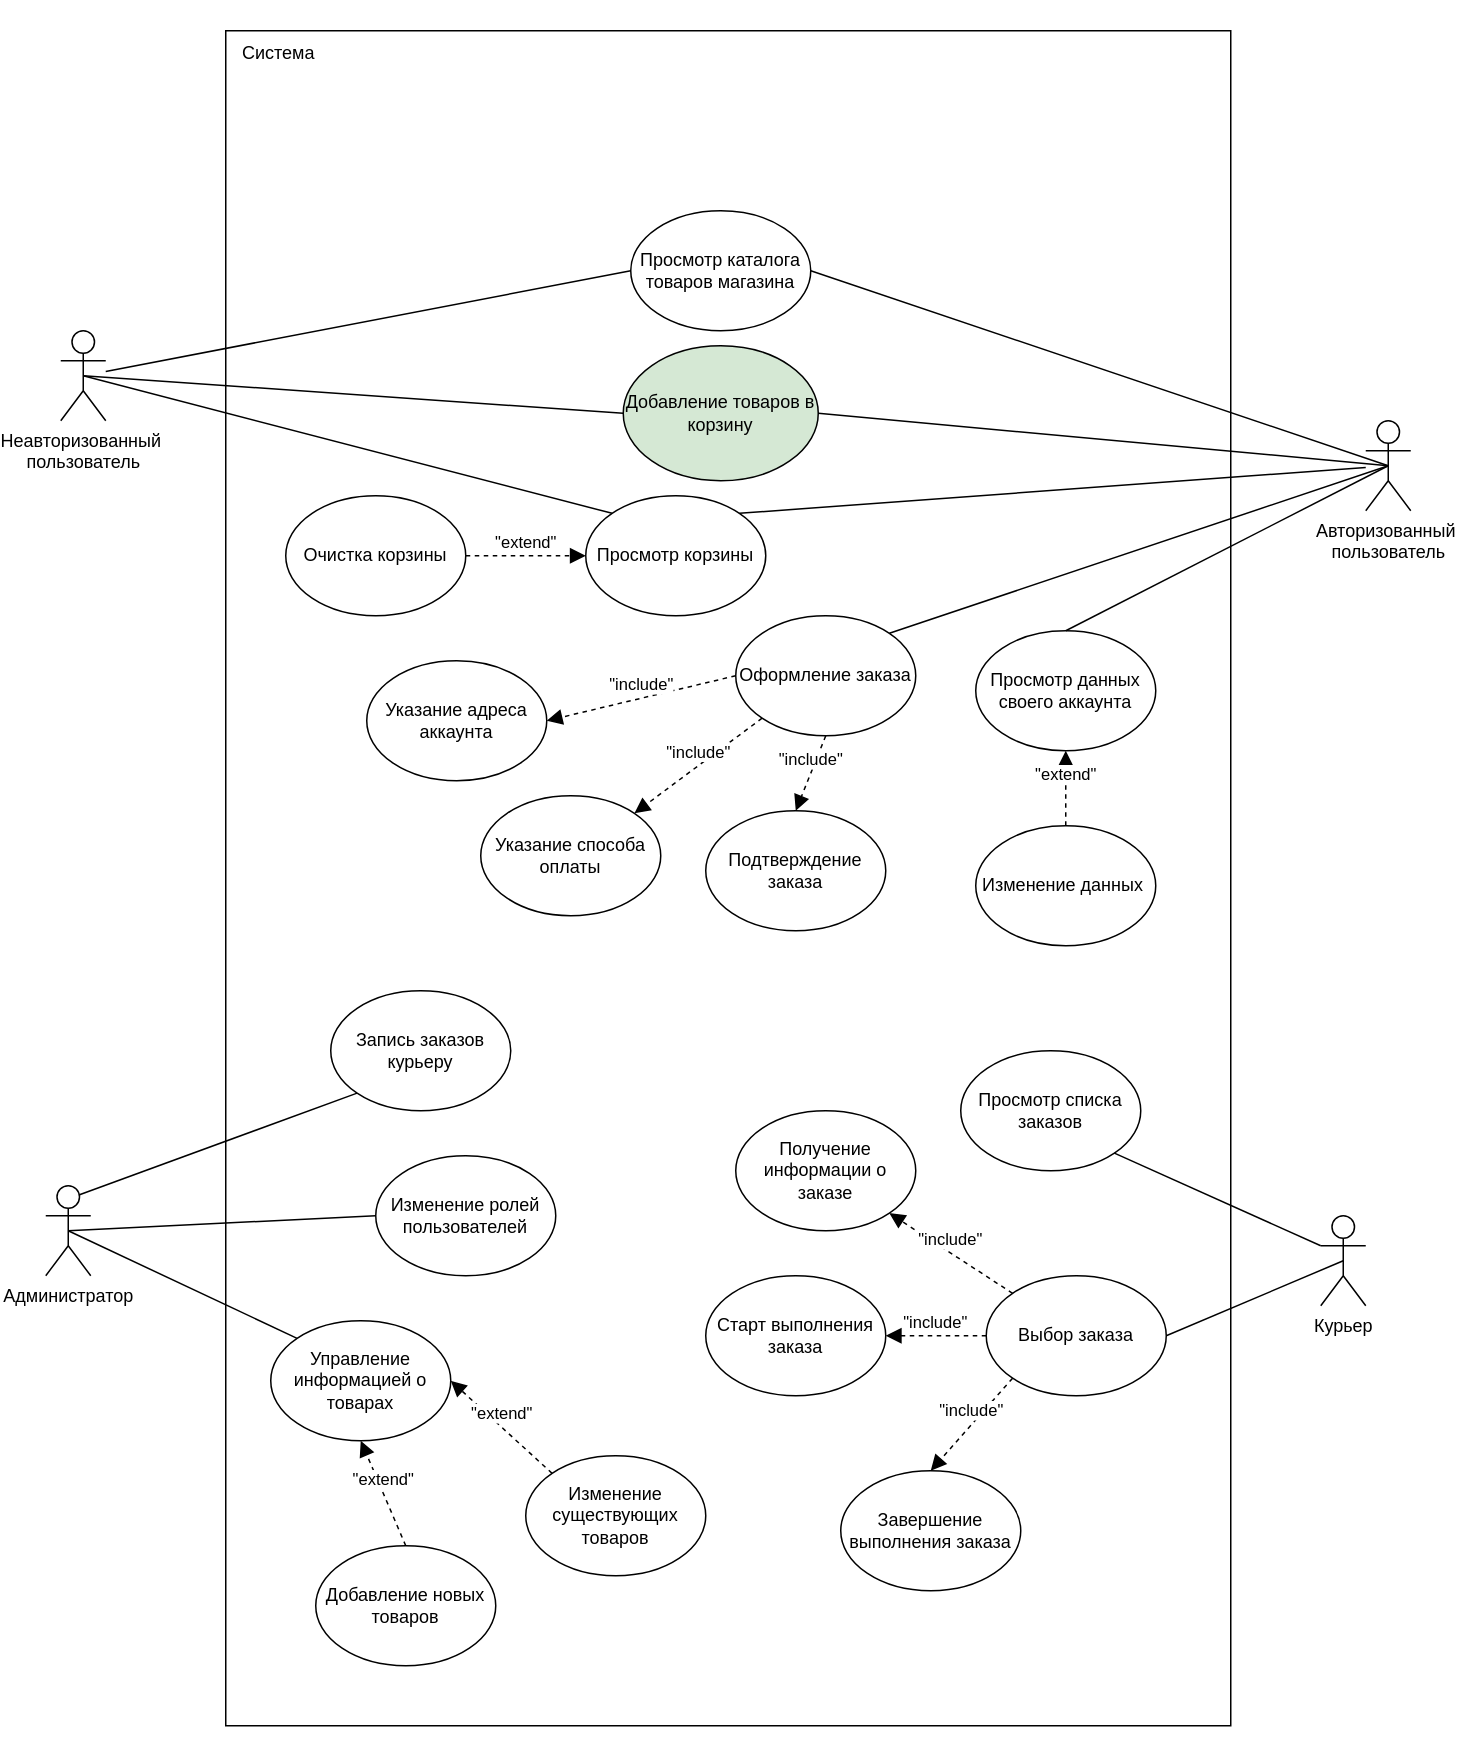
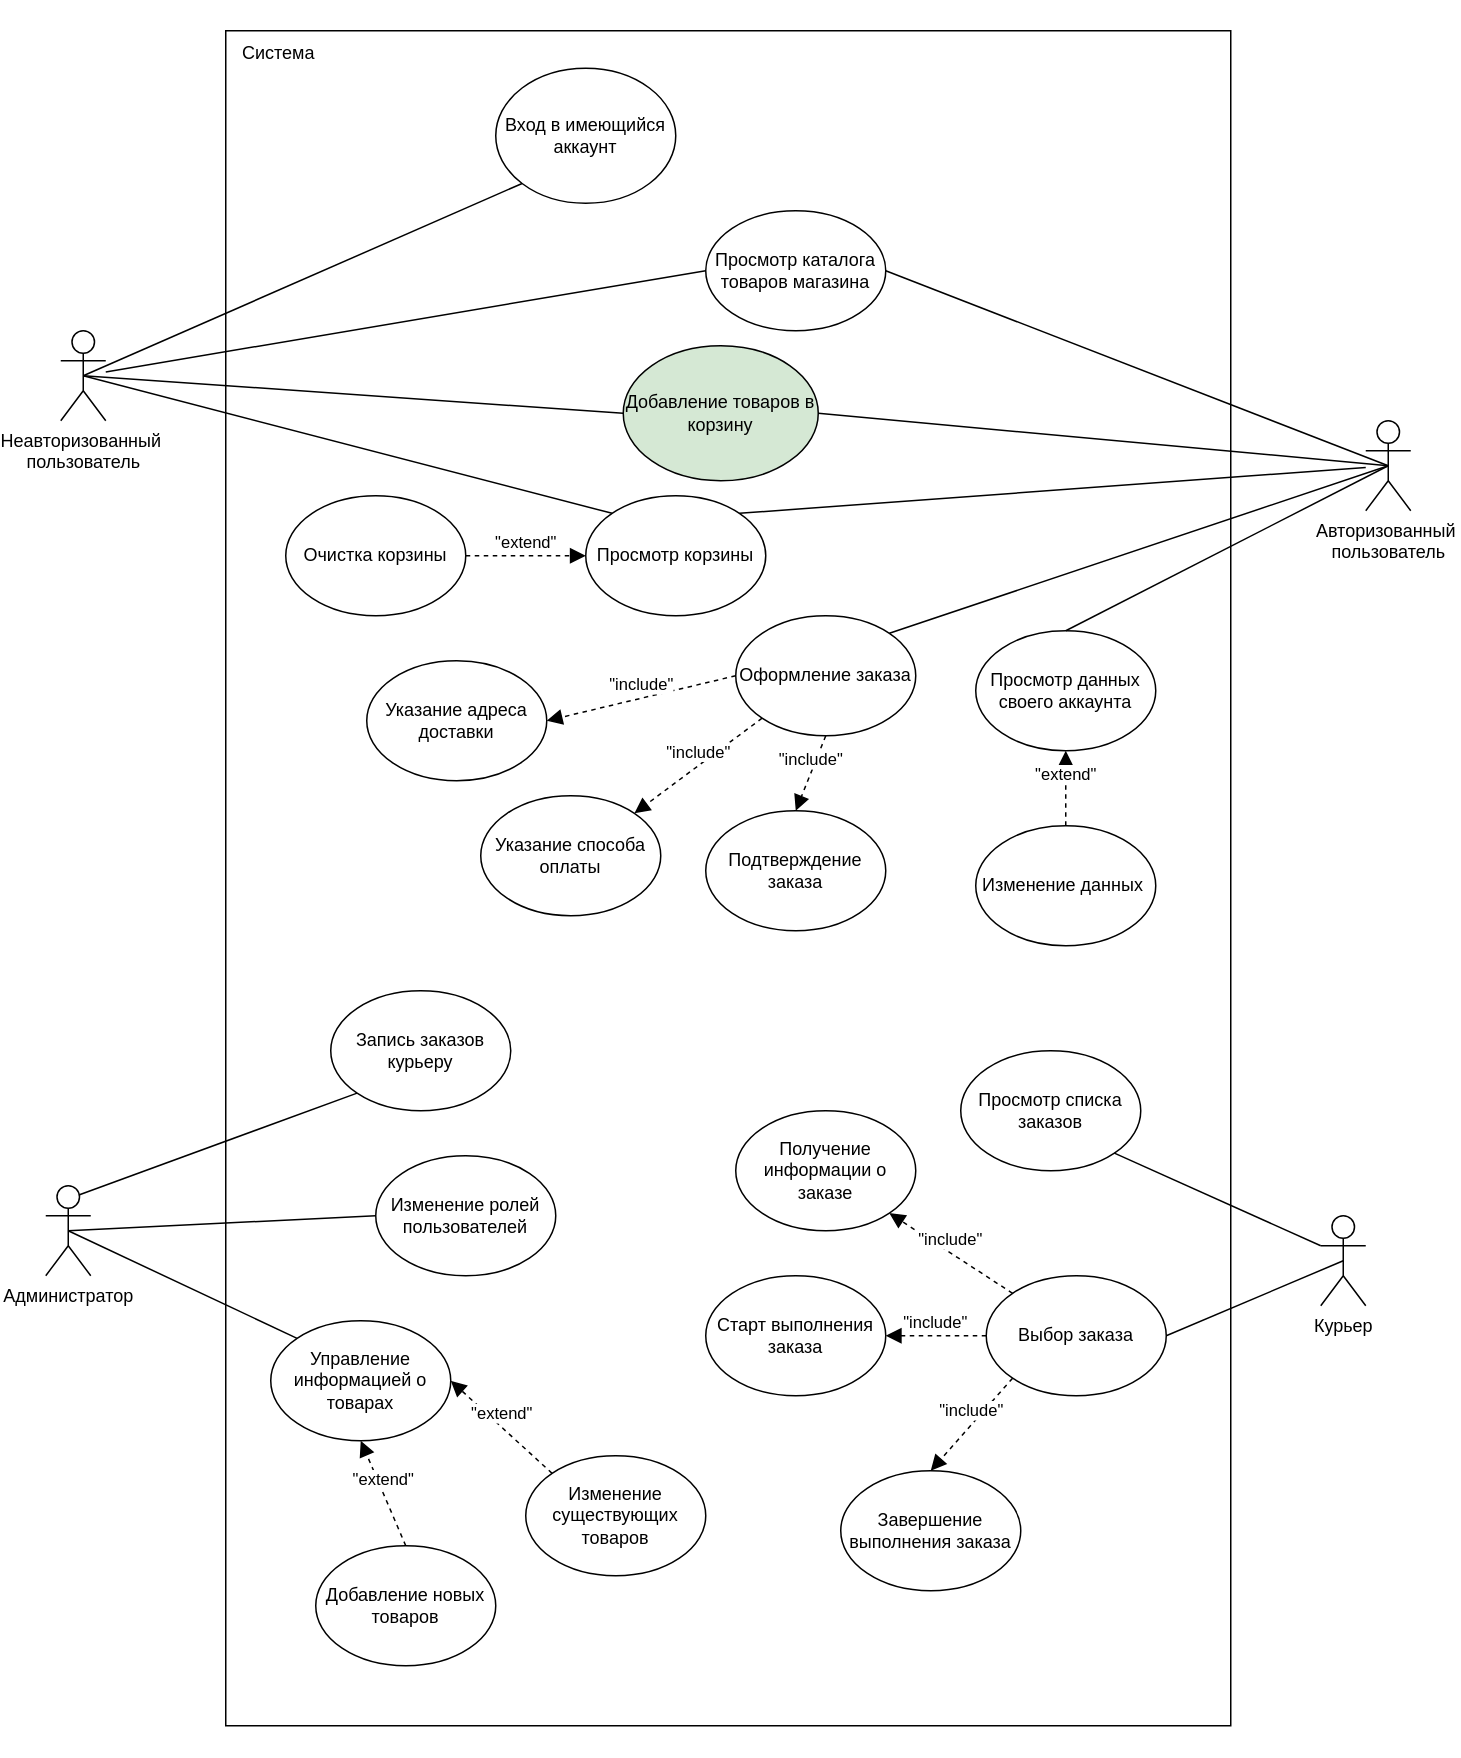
  <mxCell id="0" />
  <mxCell id="1" parent="0" />
  <mxCell id="2" value="Неавторизованный&amp;nbsp;&lt;br&gt;пользователь&lt;br&gt;" style="shape=umlActor;verticalLabelPosition=bottom;verticalAlign=top;html=1;outlineConnect=0;" vertex="1" parent="1"><mxGeometry x="30" y="220" width="30" height="60" as="geometry" /></mxCell>
  <mxCell id="3" value="" style="rounded=0;whiteSpace=wrap;html=1;" vertex="1" parent="1"><mxGeometry x="140" y="20" width="670" height="1130" as="geometry" /></mxCell>
- <mxCell id="4" value="Просмотр каталога товаров магазина" style="ellipse;whiteSpace=wrap;html=1;" vertex="1" parent="1"><mxGeometry x="410" y="140" width="120" height="80" as="geometry" /></mxCell>
+ <mxCell id="4" value="Просмотр каталога товаров магазина" style="ellipse;whiteSpace=wrap;html=1;" vertex="1" parent="1"><mxGeometry x="460" y="140" width="120" height="80" as="geometry" /></mxCell>
  <mxCell id="5" value="Система" style="text;html=1;align=center;verticalAlign=middle;resizable=0;points=[];autosize=1;strokeColor=none;fillColor=none;" vertex="1" parent="1"><mxGeometry x="140" y="20" width="70" height="30" as="geometry" /></mxCell>
  <mxCell id="6" value="Авторизованный&amp;nbsp;&lt;br&gt;пользователь&lt;br&gt;" style="shape=umlActor;verticalLabelPosition=bottom;verticalAlign=top;html=1;outlineConnect=0;" vertex="1" parent="1"><mxGeometry x="900" y="280" width="30" height="60" as="geometry" /></mxCell>
  <mxCell id="7" value="Администратор" style="shape=umlActor;verticalLabelPosition=bottom;verticalAlign=top;html=1;outlineConnect=0;" vertex="1" parent="1"><mxGeometry x="20" y="790" width="30" height="60" as="geometry" /></mxCell>
  <mxCell id="8" value="Курьер&lt;br&gt;" style="shape=umlActor;verticalLabelPosition=bottom;verticalAlign=top;html=1;outlineConnect=0;" vertex="1" parent="1"><mxGeometry x="870" y="810" width="30" height="60" as="geometry" /></mxCell>
  <mxCell id="9" value="Добавление товаров в корзину" style="ellipse;whiteSpace=wrap;html=1;fillColor=#d5e8d4;" vertex="1" parent="1"><mxGeometry x="405" y="230" width="130" height="90" as="geometry" /></mxCell>
+ <mxCell id="10" value="Вход в имеющийся аккаунт" style="ellipse;whiteSpace=wrap;html=1;" vertex="1" parent="1"><mxGeometry x="320" y="45" width="120" height="90" as="geometry" /></mxCell>
  <mxCell id="11" value="Просмотр корзины" style="ellipse;whiteSpace=wrap;html=1;" vertex="1" parent="1"><mxGeometry x="380" y="330" width="120" height="80" as="geometry" /></mxCell>
  <mxCell id="12" value="Просмотр данных своего аккаунта" style="ellipse;whiteSpace=wrap;html=1;" vertex="1" parent="1"><mxGeometry x="640" y="420" width="120" height="80" as="geometry" /></mxCell>
  <mxCell id="13" value="Оформление заказа" style="ellipse;whiteSpace=wrap;html=1;" vertex="1" parent="1"><mxGeometry x="480" y="410" width="120" height="80" as="geometry" /></mxCell>
- <mxCell id="14" value="Указание адреса аккаунта" style="ellipse;whiteSpace=wrap;html=1;" vertex="1" parent="1"><mxGeometry x="234" y="440" width="120" height="80" as="geometry" /></mxCell>
+ <mxCell id="14" value="Указание адреса доставки" style="ellipse;whiteSpace=wrap;html=1;" vertex="1" parent="1"><mxGeometry x="234" y="440" width="120" height="80" as="geometry" /></mxCell>
  <mxCell id="15" value="Указание способа оплаты" style="ellipse;whiteSpace=wrap;html=1;" vertex="1" parent="1"><mxGeometry x="310" y="530" width="120" height="80" as="geometry" /></mxCell>
  <mxCell id="16" value="Очистка корзины" style="ellipse;whiteSpace=wrap;html=1;" vertex="1" parent="1"><mxGeometry x="180" y="330" width="120" height="80" as="geometry" /></mxCell>
  <mxCell id="17" value="&quot;extend&quot;" style="html=1;verticalAlign=bottom;endArrow=block;dashed=1;endSize=8;rounded=0;endFill=1;exitX=1;exitY=0.5;exitDx=0;exitDy=0;entryX=0;entryY=0.5;entryDx=0;entryDy=0;" edge="1" parent="1" source="16" target="11"><mxGeometry relative="1" as="geometry"><mxPoint x="610" y="520" as="sourcePoint" /><mxPoint x="330" y="520" as="targetPoint" /></mxGeometry></mxCell>
+ <mxCell id="18" value="" style="endArrow=none;html=1;rounded=0;entryX=0;entryY=1;entryDx=0;entryDy=0;exitX=0.5;exitY=0.5;exitDx=0;exitDy=0;exitPerimeter=0;" edge="1" parent="1" source="2" target="10"><mxGeometry width="50" height="50" relative="1" as="geometry"><mxPoint x="70" y="180" as="sourcePoint" /><mxPoint x="190" y="100" as="targetPoint" /></mxGeometry></mxCell>
  <mxCell id="19" value="" style="endArrow=none;html=1;rounded=0;entryX=0;entryY=0.5;entryDx=0;entryDy=0;" edge="1" parent="1" source="2" target="4"><mxGeometry width="50" height="50" relative="1" as="geometry"><mxPoint x="30" y="400" as="sourcePoint" /><mxPoint x="245" y="320" as="targetPoint" /></mxGeometry></mxCell>
  <mxCell id="20" value="" style="endArrow=none;html=1;rounded=0;entryX=0;entryY=0.5;entryDx=0;entryDy=0;exitX=0.5;exitY=0.5;exitDx=0;exitDy=0;exitPerimeter=0;" edge="1" parent="1" source="2" target="9"><mxGeometry width="50" height="50" relative="1" as="geometry"><mxPoint x="70" y="262.069" as="sourcePoint" /><mxPoint x="200" y="280" as="targetPoint" /></mxGeometry></mxCell>
  <mxCell id="21" value="" style="endArrow=none;html=1;rounded=0;exitX=0.5;exitY=0.5;exitDx=0;exitDy=0;exitPerimeter=0;entryX=1;entryY=0.5;entryDx=0;entryDy=0;" edge="1" parent="1" source="6" target="9"><mxGeometry width="50" height="50" relative="1" as="geometry"><mxPoint x="55" y="260" as="sourcePoint" /><mxPoint x="50" y="420" as="targetPoint" /></mxGeometry></mxCell>
  <mxCell id="22" value="" style="endArrow=none;html=1;rounded=0;entryX=1;entryY=0.5;entryDx=0;entryDy=0;exitX=0.5;exitY=0.5;exitDx=0;exitDy=0;exitPerimeter=0;" edge="1" parent="1" source="6" target="4"><mxGeometry width="50" height="50" relative="1" as="geometry"><mxPoint x="70" y="580" as="sourcePoint" /><mxPoint x="400" y="350" as="targetPoint" /></mxGeometry></mxCell>
  <mxCell id="23" value="" style="endArrow=none;html=1;rounded=0;entryX=1;entryY=0;entryDx=0;entryDy=0;" edge="1" parent="1" source="6" target="11"><mxGeometry width="50" height="50" relative="1" as="geometry"><mxPoint x="910" y="280" as="sourcePoint" /><mxPoint x="525" y="285" as="targetPoint" /></mxGeometry></mxCell>
  <mxCell id="24" value="" style="endArrow=none;html=1;rounded=0;exitX=0.5;exitY=0.5;exitDx=0;exitDy=0;exitPerimeter=0;entryX=0;entryY=0;entryDx=0;entryDy=0;" edge="1" parent="1" source="2" target="11"><mxGeometry width="50" height="50" relative="1" as="geometry"><mxPoint x="55" y="260" as="sourcePoint" /><mxPoint x="395" y="285" as="targetPoint" /></mxGeometry></mxCell>
  <mxCell id="25" value="" style="endArrow=none;html=1;rounded=0;entryX=1;entryY=0;entryDx=0;entryDy=0;exitX=0.5;exitY=0.5;exitDx=0;exitDy=0;exitPerimeter=0;" edge="1" parent="1" source="6" target="13"><mxGeometry width="50" height="50" relative="1" as="geometry"><mxPoint x="877.57" y="319.997" as="sourcePoint" /><mxPoint x="459.996" y="418.186" as="targetPoint" /></mxGeometry></mxCell>
  <mxCell id="26" value="&quot;include&quot;" style="html=1;verticalAlign=bottom;endArrow=block;dashed=1;endSize=8;rounded=0;endFill=1;exitX=0;exitY=0.5;exitDx=0;exitDy=0;entryX=1;entryY=0.5;entryDx=0;entryDy=0;" edge="1" parent="1" source="13" target="14"><mxGeometry relative="1" as="geometry"><mxPoint x="445" y="465" as="sourcePoint" /><mxPoint x="525" y="465" as="targetPoint" /></mxGeometry></mxCell>
  <mxCell id="27" value="&quot;include&quot;" style="html=1;verticalAlign=bottom;endArrow=block;dashed=1;endSize=8;rounded=0;endFill=1;exitX=0;exitY=1;exitDx=0;exitDy=0;entryX=1;entryY=0;entryDx=0;entryDy=0;" edge="1" parent="1" source="13" target="15"><mxGeometry relative="1" as="geometry"><mxPoint x="597.57" y="493.28" as="sourcePoint" /><mxPoint x="509.996" y="529.996" as="targetPoint" /></mxGeometry></mxCell>
  <mxCell id="28" value="" style="endArrow=none;html=1;rounded=0;entryX=0.5;entryY=0;entryDx=0;entryDy=0;exitX=0.5;exitY=0.5;exitDx=0;exitDy=0;exitPerimeter=0;" edge="1" parent="1" source="6" target="12"><mxGeometry width="50" height="50" relative="1" as="geometry"><mxPoint x="910" y="280" as="sourcePoint" /><mxPoint x="532.426" y="451.716" as="targetPoint" /></mxGeometry></mxCell>
  <mxCell id="29" value="Изменение данных&amp;nbsp;" style="ellipse;whiteSpace=wrap;html=1;" vertex="1" parent="1"><mxGeometry x="640" y="550" width="120" height="80" as="geometry" /></mxCell>
  <mxCell id="30" value="&quot;extend&quot;" style="html=1;verticalAlign=bottom;endArrow=block;dashed=1;endSize=8;rounded=0;endFill=1;exitX=0.5;exitY=0;exitDx=0;exitDy=0;entryX=0.5;entryY=1;entryDx=0;entryDy=0;" edge="1" parent="1" source="29" target="12"><mxGeometry relative="1" as="geometry"><mxPoint x="460" y="558.89" as="sourcePoint" /><mxPoint x="540" y="558.89" as="targetPoint" /></mxGeometry></mxCell>
  <mxCell id="31" value="Подтверждение заказа" style="ellipse;whiteSpace=wrap;html=1;" vertex="1" parent="1"><mxGeometry x="460" y="540" width="120" height="80" as="geometry" /></mxCell>
  <mxCell id="32" value="&quot;include&quot;" style="html=1;verticalAlign=bottom;endArrow=block;dashed=1;endSize=8;rounded=0;endFill=1;exitX=0.5;exitY=1;exitDx=0;exitDy=0;entryX=0.5;entryY=0;entryDx=0;entryDy=0;" edge="1" parent="1" source="13" target="31"><mxGeometry relative="1" as="geometry"><mxPoint x="447.574" y="498.284" as="sourcePoint" /><mxPoint x="362.426" y="551.716" as="targetPoint" /></mxGeometry></mxCell>
  <mxCell id="33" value="Просмотр списка заказов" style="ellipse;whiteSpace=wrap;html=1;" vertex="1" parent="1"><mxGeometry x="630" y="700" width="120" height="80" as="geometry" /></mxCell>
  <mxCell id="34" value="" style="endArrow=none;html=1;rounded=0;entryX=1;entryY=1;entryDx=0;entryDy=0;exitX=0;exitY=0.333;exitDx=0;exitDy=0;exitPerimeter=0;" edge="1" parent="1" source="8" target="33"><mxGeometry width="50" height="50" relative="1" as="geometry"><mxPoint x="880" y="785" as="sourcePoint" /><mxPoint x="665" y="895" as="targetPoint" /></mxGeometry></mxCell>
  <mxCell id="35" value="Старт выполнения заказа" style="ellipse;whiteSpace=wrap;html=1;" vertex="1" parent="1"><mxGeometry x="460" y="850" width="120" height="80" as="geometry" /></mxCell>
  <mxCell id="36" value="Получение информации о заказе" style="ellipse;whiteSpace=wrap;html=1;" vertex="1" parent="1"><mxGeometry x="480" y="740" width="120" height="80" as="geometry" /></mxCell>
  <mxCell id="37" value="&quot;include&quot;" style="html=1;verticalAlign=bottom;endArrow=block;dashed=1;endSize=8;rounded=0;endFill=1;exitX=0;exitY=0;exitDx=0;exitDy=0;entryX=1;entryY=1;entryDx=0;entryDy=0;" edge="1" parent="1" source="38" target="36"><mxGeometry relative="1" as="geometry"><mxPoint x="550" y="500" as="sourcePoint" /><mxPoint x="530" y="550" as="targetPoint" /></mxGeometry></mxCell>
  <mxCell id="38" value="Выбор заказа" style="ellipse;whiteSpace=wrap;html=1;" vertex="1" parent="1"><mxGeometry x="647" y="850" width="120" height="80" as="geometry" /></mxCell>
  <mxCell id="39" value="Завершение выполнения заказа" style="ellipse;whiteSpace=wrap;html=1;" vertex="1" parent="1"><mxGeometry x="550" y="980" width="120" height="80" as="geometry" /></mxCell>
  <mxCell id="40" value="&quot;include&quot;" style="html=1;verticalAlign=bottom;endArrow=block;dashed=1;endSize=8;rounded=0;endFill=1;exitX=0;exitY=0.5;exitDx=0;exitDy=0;entryX=1;entryY=0.5;entryDx=0;entryDy=0;" edge="1" parent="1" source="38" target="35"><mxGeometry relative="1" as="geometry"><mxPoint x="684.574" y="949.996" as="sourcePoint" /><mxPoint x="580" y="853.28" as="targetPoint" /></mxGeometry></mxCell>
  <mxCell id="41" value="&quot;include&quot;" style="html=1;verticalAlign=bottom;endArrow=block;dashed=1;endSize=8;rounded=0;endFill=1;entryX=0.5;entryY=0;entryDx=0;entryDy=0;exitX=0;exitY=1;exitDx=0;exitDy=0;" edge="1" parent="1" source="38" target="39"><mxGeometry relative="1" as="geometry"><mxPoint x="670" y="870" as="sourcePoint" /><mxPoint x="560" y="810" as="targetPoint" /></mxGeometry></mxCell>
  <mxCell id="42" value="" style="endArrow=none;html=1;rounded=0;entryX=1;entryY=0.5;entryDx=0;entryDy=0;exitX=0.5;exitY=0.5;exitDx=0;exitDy=0;exitPerimeter=0;" edge="1" parent="1" source="8" target="38"><mxGeometry width="50" height="50" relative="1" as="geometry"><mxPoint x="860" y="850" as="sourcePoint" /><mxPoint x="752.426" y="738.284" as="targetPoint" /></mxGeometry></mxCell>
  <mxCell id="43" value="Управление информацией о товарах" style="ellipse;whiteSpace=wrap;html=1;" vertex="1" parent="1"><mxGeometry x="170" y="880" width="120" height="80" as="geometry" /></mxCell>
  <mxCell id="44" value="" style="endArrow=none;html=1;rounded=0;exitX=0.5;exitY=0.5;exitDx=0;exitDy=0;exitPerimeter=0;entryX=0;entryY=0;entryDx=0;entryDy=0;" edge="1" parent="1" source="7" target="43"><mxGeometry width="50" height="50" relative="1" as="geometry"><mxPoint x="860" y="840" as="sourcePoint" /><mxPoint x="752.426" y="738.284" as="targetPoint" /></mxGeometry></mxCell>
  <mxCell id="45" value="Изменение ролей пользователей" style="ellipse;whiteSpace=wrap;html=1;" vertex="1" parent="1"><mxGeometry x="240" y="770" width="120" height="80" as="geometry" /></mxCell>
  <mxCell id="46" value="Запись заказов курьеру" style="ellipse;whiteSpace=wrap;html=1;" vertex="1" parent="1"><mxGeometry x="210" y="660" width="120" height="80" as="geometry" /></mxCell>
  <mxCell id="47" value="Добавление новых товаров" style="ellipse;whiteSpace=wrap;html=1;" vertex="1" parent="1"><mxGeometry x="200" y="1030" width="120" height="80" as="geometry" /></mxCell>
  <mxCell id="48" value="&quot;extend&quot;" style="html=1;verticalAlign=bottom;endArrow=block;dashed=1;endSize=8;rounded=0;endFill=1;exitX=0.5;exitY=0;exitDx=0;exitDy=0;entryX=0.5;entryY=1;entryDx=0;entryDy=0;" edge="1" parent="1" source="47" target="43"><mxGeometry relative="1" as="geometry"><mxPoint x="280" y="755" as="sourcePoint" /><mxPoint x="280" y="705" as="targetPoint" /></mxGeometry></mxCell>
  <mxCell id="49" value="" style="endArrow=none;html=1;rounded=0;exitX=0.75;exitY=0.1;exitDx=0;exitDy=0;exitPerimeter=0;entryX=0;entryY=1;entryDx=0;entryDy=0;" edge="1" parent="1" source="7" target="46"><mxGeometry width="50" height="50" relative="1" as="geometry"><mxPoint x="116.21" y="681.72" as="sourcePoint" /><mxPoint x="303.784" y="870.004" as="targetPoint" /></mxGeometry></mxCell>
  <mxCell id="50" value="" style="endArrow=none;html=1;rounded=0;entryX=0;entryY=0.5;entryDx=0;entryDy=0;exitX=0.5;exitY=0.5;exitDx=0;exitDy=0;exitPerimeter=0;" edge="1" parent="1" source="7" target="45"><mxGeometry width="50" height="50" relative="1" as="geometry"><mxPoint x="53" y="810" as="sourcePoint" /><mxPoint x="217.574" y="728.284" as="targetPoint" /></mxGeometry></mxCell>
  <mxCell id="51" style="edgeStyle=orthogonalEdgeStyle;rounded=0;orthogonalLoop=1;jettySize=auto;html=1;exitX=0.5;exitY=1;exitDx=0;exitDy=0;endArrow=block;endFill=1;" edge="1" parent="1" source="45" target="45"><mxGeometry relative="1" as="geometry" /></mxCell>
  <mxCell id="52" style="edgeStyle=orthogonalEdgeStyle;rounded=0;orthogonalLoop=1;jettySize=auto;html=1;exitX=0.5;exitY=1;exitDx=0;exitDy=0;endArrow=block;endFill=1;" edge="1" parent="1" source="45" target="45"><mxGeometry relative="1" as="geometry" /></mxCell>
  <mxCell id="53" style="edgeStyle=orthogonalEdgeStyle;rounded=0;orthogonalLoop=1;jettySize=auto;html=1;exitX=0.5;exitY=1;exitDx=0;exitDy=0;endArrow=block;endFill=1;" edge="1" parent="1" source="45" target="45"><mxGeometry relative="1" as="geometry" /></mxCell>
  <mxCell id="54" value="Изменение существующих товаров" style="ellipse;whiteSpace=wrap;html=1;" vertex="1" parent="1"><mxGeometry x="340" y="970" width="120" height="80" as="geometry" /></mxCell>
  <mxCell id="55" value="&quot;extend&quot;" style="html=1;verticalAlign=bottom;endArrow=block;dashed=1;endSize=8;rounded=0;endFill=1;exitX=0;exitY=0;exitDx=0;exitDy=0;entryX=1;entryY=0.5;entryDx=0;entryDy=0;" edge="1" parent="1" source="54" target="43"><mxGeometry relative="1" as="geometry"><mxPoint x="357.574" y="1081.716" as="sourcePoint" /><mxPoint x="282.426" y="1028.284" as="targetPoint" /></mxGeometry></mxCell>
